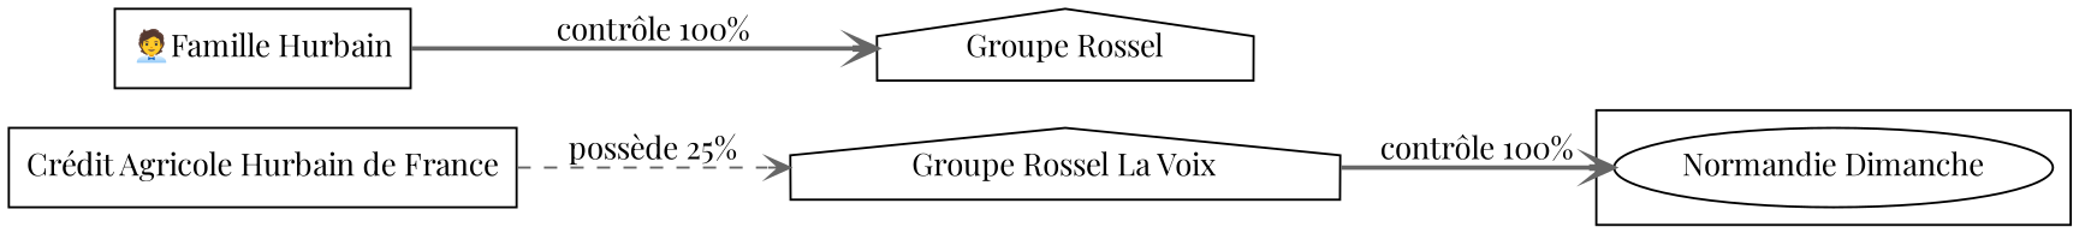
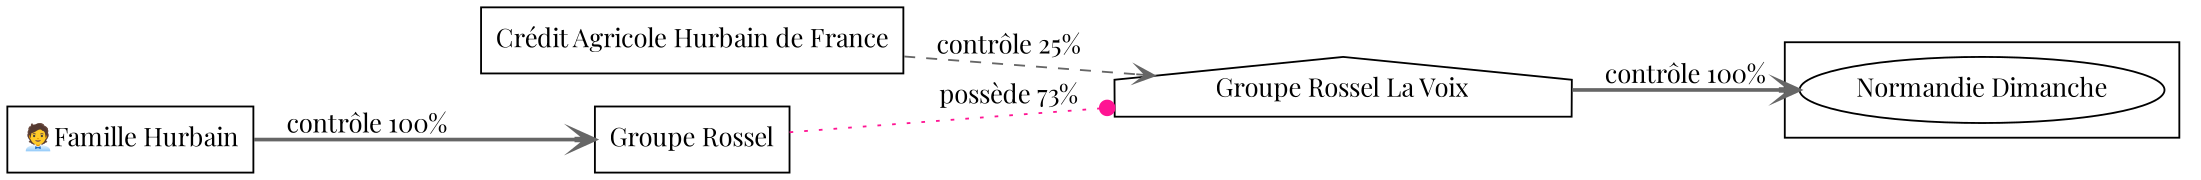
  digraph {
    fontname="Playfair Display"
    rankdir=LR
    node [fontname="Playfair Display" shape=box]
    edge [arrowhead=vee color=gray40 fontname="Playfair Display" style=bold]
    n1 [label="Crédit Agricole Hurbain de France"]
    n2 [label="🧑‍💼Famille Hurbain"]
    n3 [label="Normandie Dimanche" shape=""]
    n4 [label="Groupe Rossel La Voix" shape=house]
-   n5 [label="Groupe Rossel" shape=house]
+   n5 [label="Groupe Rossel"]
    subgraph sub_1 {
      n1
      n2
    }
    subgraph cluster_2 {
      n3
    }
-   n1 -> n4 [label="possède 25%" style=dashed]
+   n1 -> n4 [label="contrôle 25%" style=dashed]
    n2 -> n5 [label="contrôle 100%"]
    n4 -> n3 [label="contrôle 100%"]
+   n5 -> n4 [arrowhead=dot color=deeppink label="possède 73%" style=dotted]
  }
